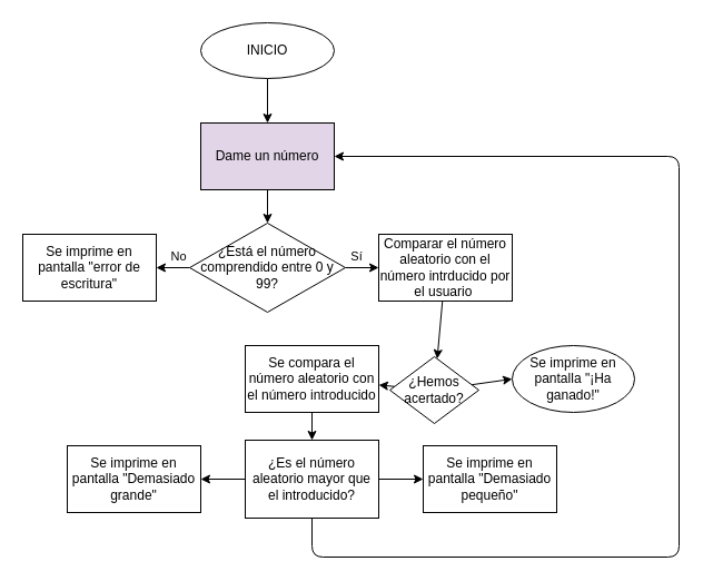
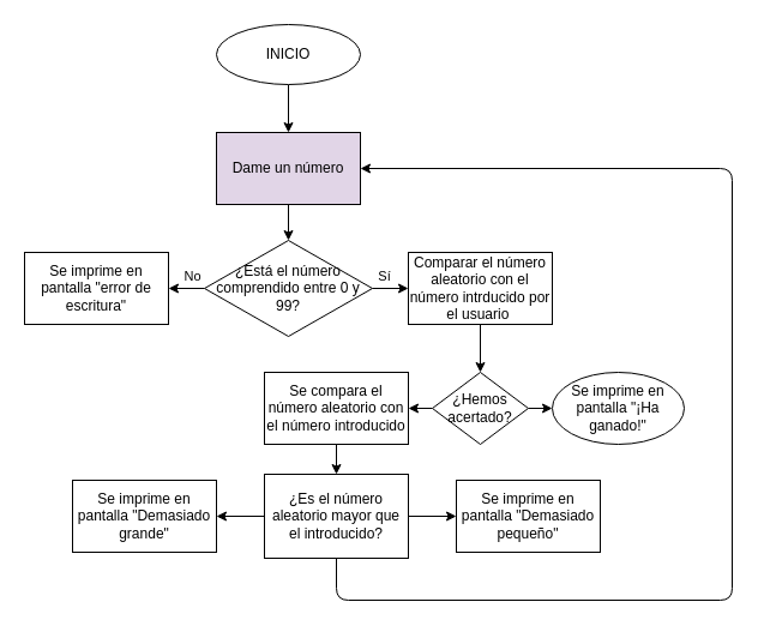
  <mxCell id="0" />
  <mxCell id="1" parent="0" />
  <mxCell id="2" value="" style="edgeStyle=none;html=1;" parent="1" source="3" target="11" edge="1"><mxGeometry relative="1" as="geometry" /></mxCell>
  <mxCell id="3" value="INICIO" style="ellipse;whiteSpace=wrap;html=1;" parent="1" vertex="1"><mxGeometry x="180" y="20" width="120" height="50" as="geometry" /></mxCell>
  <mxCell id="4" value="No" style="edgeStyle=none;html=1;" parent="1" source="6" target="9" edge="1"><mxGeometry x="-0.333" y="-10" relative="1" as="geometry"><mxPoint as="offset" /></mxGeometry></mxCell>
  <mxCell id="5" value="Sí" style="edgeStyle=none;html=1;" parent="1" source="6" target="8" edge="1"><mxGeometry x="-0.333" y="10" relative="1" as="geometry"><mxPoint as="offset" /></mxGeometry></mxCell>
  <mxCell id="6" value="¿Está el número comprendido entre 0 y 99?" style="rhombus;whiteSpace=wrap;html=1;" parent="1" vertex="1"><mxGeometry x="170" y="200" width="140" height="80" as="geometry" /></mxCell>
  <mxCell id="7" value="" style="edgeStyle=none;html=1;" parent="1" source="8" target="14" edge="1"><mxGeometry relative="1" as="geometry" /></mxCell>
  <mxCell id="8" value="Comparar el número aleatorio con el número intrducido por el usuario&amp;nbsp;" style="whiteSpace=wrap;html=1;" parent="1" vertex="1"><mxGeometry x="340" y="210" width="120" height="60" as="geometry" /></mxCell>
  <mxCell id="9" value="Se imprime en pantalla &quot;error de escritura&quot;" style="whiteSpace=wrap;html=1;" parent="1" vertex="1"><mxGeometry x="20" y="210" width="120" height="60" as="geometry" /></mxCell>
  <mxCell id="10" value="" style="edgeStyle=none;html=1;" parent="1" source="11" target="6" edge="1"><mxGeometry relative="1" as="geometry" /></mxCell>
  <mxCell id="11" value="Dame un número" style="whiteSpace=wrap;html=1;fillColor=#e1d5e7;" parent="1" vertex="1"><mxGeometry x="180" y="110" width="120" height="60" as="geometry" /></mxCell>
  <mxCell id="12" value="" style="edgeStyle=none;html=1;" parent="1" source="14" edge="1"><mxGeometry relative="1" as="geometry"><mxPoint x="460" y="340" as="targetPoint" /></mxGeometry></mxCell>
  <mxCell id="13" value="" style="edgeStyle=none;html=1;" parent="1" source="14" target="16" edge="1"><mxGeometry relative="1" as="geometry" /></mxCell>
- <mxCell id="14" value="¿Hemos acertado?" style="rhombus;whiteSpace=wrap;html=1;" parent="1" vertex="1"><mxGeometry x="350" y="320" width="80" height="60" as="geometry" /></mxCell>
+ <mxCell id="14" value="¿Hemos acertado?" style="rhombus;whiteSpace=wrap;html=1;" parent="1" vertex="1"><mxGeometry x="360" y="310" width="80" height="60" as="geometry" /></mxCell>
  <mxCell id="15" value="" style="edgeStyle=none;html=1;" parent="1" source="16" target="20" edge="1"><mxGeometry relative="1" as="geometry" /></mxCell>
  <mxCell id="16" value="Se compara el número aleatorio con el número introducido" style="whiteSpace=wrap;html=1;" parent="1" vertex="1"><mxGeometry x="220" y="310" width="120" height="60" as="geometry" /></mxCell>
  <mxCell id="17" value="" style="edgeStyle=none;html=1;" parent="1" source="20" target="21" edge="1"><mxGeometry relative="1" as="geometry" /></mxCell>
  <mxCell id="18" value="" style="edgeStyle=none;html=1;" parent="1" source="20" target="22" edge="1"><mxGeometry relative="1" as="geometry" /></mxCell>
  <mxCell id="19" style="edgeStyle=none;html=1;exitX=0.5;exitY=1;exitDx=0;exitDy=0;entryX=1;entryY=0.5;entryDx=0;entryDy=0;" parent="1" source="20" target="11" edge="1"><mxGeometry relative="1" as="geometry"><mxPoint x="470" y="200" as="targetPoint" /><Array as="points"><mxPoint x="280" y="500" /><mxPoint x="610" y="500" /><mxPoint x="610" y="140" /></Array></mxGeometry></mxCell>
  <mxCell id="20" value="¿Es el número aleatorio mayor que el introducido?" style="whiteSpace=wrap;html=1;rounded=0;" parent="1" vertex="1"><mxGeometry x="220" y="395" width="120" height="70" as="geometry" /></mxCell>
  <mxCell id="21" value="Se imprime en pantalla &quot;Demasiado pequeño&quot;" style="whiteSpace=wrap;html=1;" parent="1" vertex="1"><mxGeometry x="380" y="400" width="120" height="60" as="geometry" /></mxCell>
  <mxCell id="22" value="Se imprime en pantalla &quot;Demasiado grande&quot;" style="whiteSpace=wrap;html=1;" parent="1" vertex="1"><mxGeometry x="60" y="400" width="120" height="60" as="geometry" /></mxCell>
  <mxCell id="23" value="&lt;span&gt;Se imprime en pantalla &quot;¡Ha ganado!&quot;&lt;/span&gt;" style="ellipse;whiteSpace=wrap;html=1;" parent="1" vertex="1"><mxGeometry x="460" y="310" width="110" height="60" as="geometry" /></mxCell>
